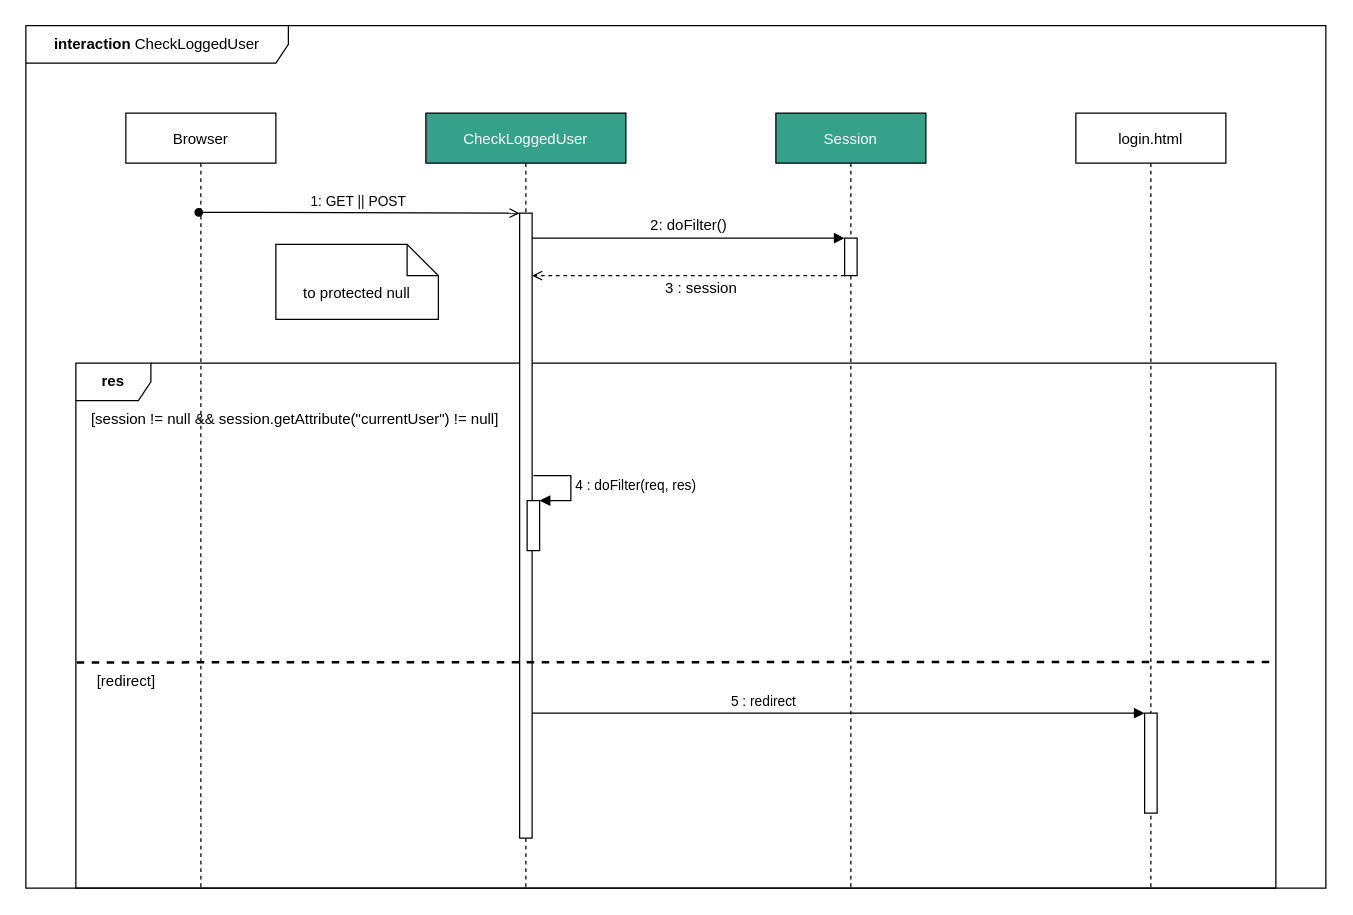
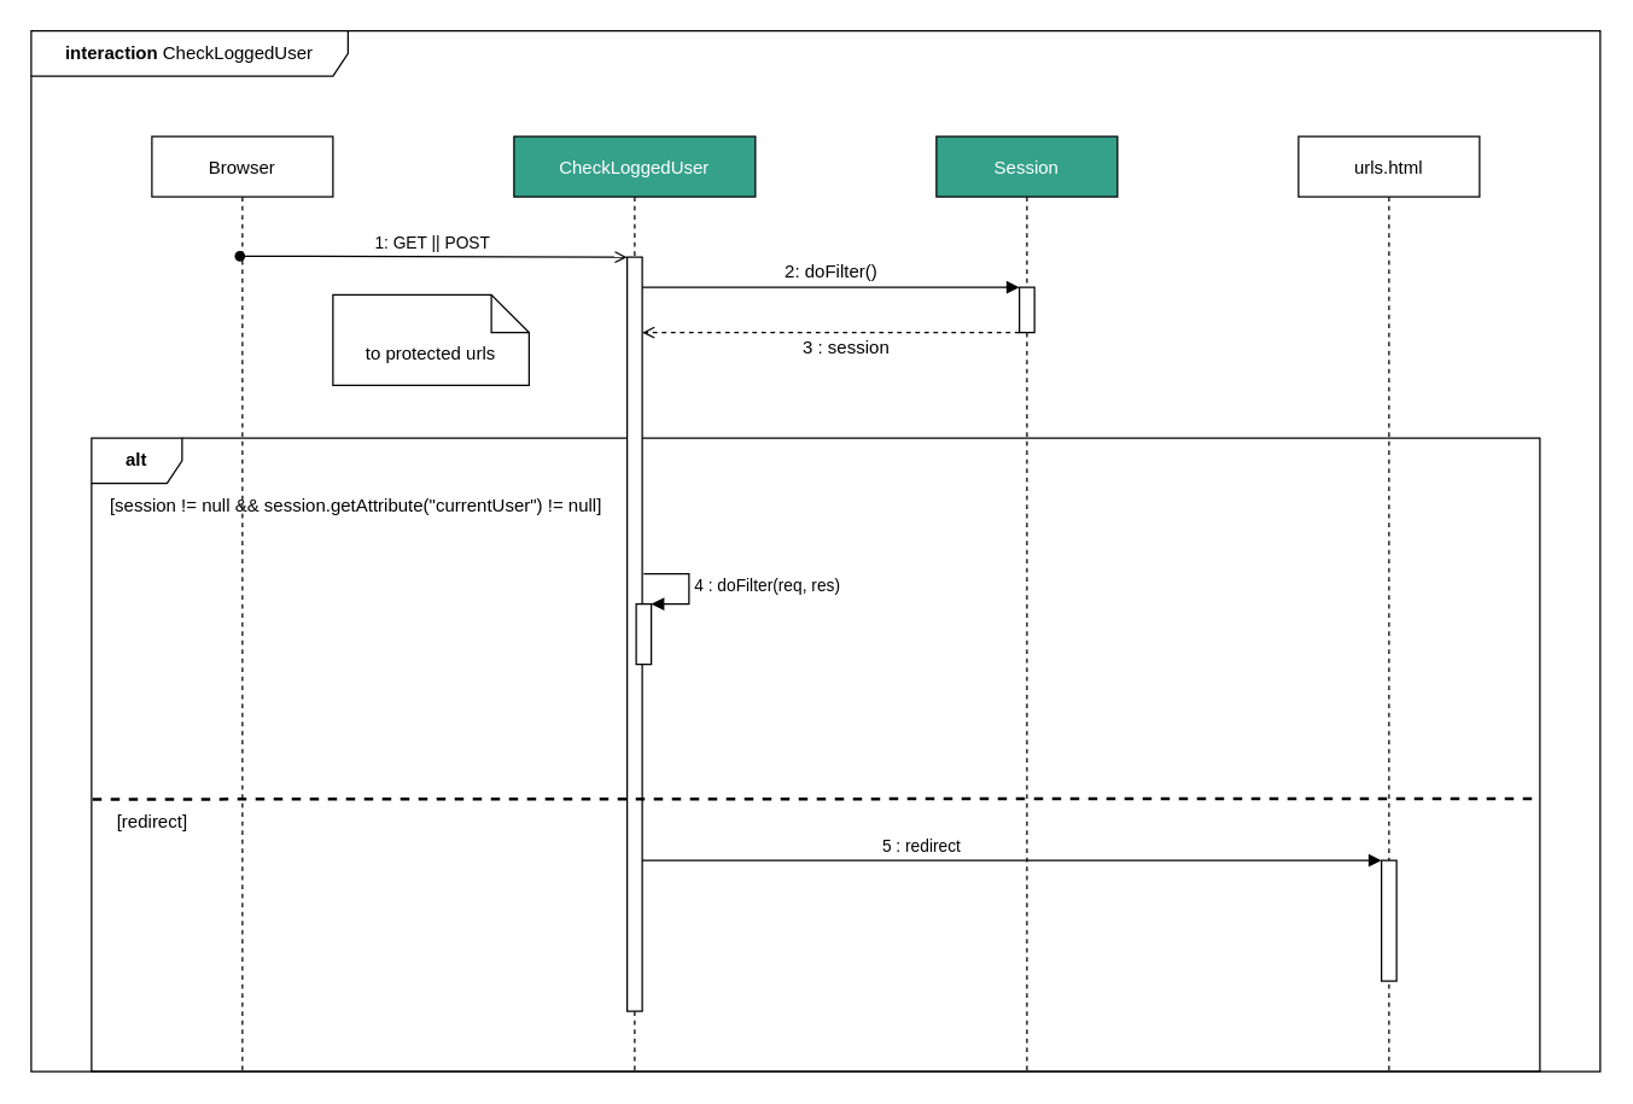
  <mxCell id="0" />
  <mxCell id="1" parent="0" />
  <mxCell id="2" value="&lt;b&gt;interaction&lt;/b&gt; CheckLoggedUser" style="shape=umlFrame;whiteSpace=wrap;html=1;width=210;height=30;" parent="1" vertex="1"><mxGeometry x="20" y="20" width="1040" height="690" as="geometry" /></mxCell>
- <mxCell id="3" value="&lt;b&gt;res&lt;/b&gt;" style="shape=umlFrame;whiteSpace=wrap;html=1;" parent="1" vertex="1"><mxGeometry x="60" y="290" width="960" height="420" as="geometry" /></mxCell>
+ <mxCell id="3" value="&lt;b&gt;alt&lt;/b&gt;" style="shape=umlFrame;whiteSpace=wrap;html=1;" parent="1" vertex="1"><mxGeometry x="60" y="290" width="960" height="420" as="geometry" /></mxCell>
  <mxCell id="4" value="Browser" style="shape=umlLifeline;perimeter=lifelinePerimeter;container=1;collapsible=0;recursiveResize=0;rounded=0;shadow=0;strokeWidth=1;" parent="1" vertex="1"><mxGeometry x="100" y="90" width="120" height="620" as="geometry" /></mxCell>
  <mxCell id="5" value="[redirect]" style="text;html=1;align=center;verticalAlign=middle;resizable=0;points=[];autosize=1;strokeColor=none;fillColor=none;" parent="4" vertex="1"><mxGeometry x="-40" y="440" width="80" height="30" as="geometry" /></mxCell>
  <mxCell id="6" value="CheckLoggedUser" style="shape=umlLifeline;perimeter=lifelinePerimeter;container=1;collapsible=0;recursiveResize=0;rounded=0;shadow=0;strokeWidth=1;fillColor=#35A18B;fontColor=#FFFFFF;" parent="1" vertex="1"><mxGeometry x="340" y="90" width="160" height="620" as="geometry" /></mxCell>
  <mxCell id="7" value="" style="points=[];perimeter=orthogonalPerimeter;rounded=0;shadow=0;strokeWidth=1;" parent="6" vertex="1"><mxGeometry x="75" y="80" width="10" height="500" as="geometry" /></mxCell>
  <mxCell id="8" value="" style="html=1;points=[];perimeter=orthogonalPerimeter;" parent="6" vertex="1"><mxGeometry x="81" y="310" width="10" height="40" as="geometry" /></mxCell>
  <mxCell id="9" value="4 : doFilter(req, res)" style="edgeStyle=orthogonalEdgeStyle;html=1;align=left;spacingLeft=2;endArrow=block;rounded=0;entryX=1;entryY=0;" parent="6" target="8" edge="1"><mxGeometry relative="1" as="geometry"><mxPoint x="86" y="290" as="sourcePoint" /><Array as="points"><mxPoint x="116" y="290" /></Array></mxGeometry></mxCell>
  <mxCell id="10" value="1: GET || POST" style="verticalAlign=bottom;endArrow=open;entryX=0;entryY=0;shadow=0;strokeWidth=1;startArrow=oval;startFill=1;endFill=0;exitX=0.486;exitY=0.128;exitDx=0;exitDy=0;exitPerimeter=0;" parent="1" source="4" target="7" edge="1"><mxGeometry relative="1" as="geometry"><mxPoint x="165" y="170" as="sourcePoint" /></mxGeometry></mxCell>
  <mxCell id="11" value="Session" style="shape=umlLifeline;perimeter=lifelinePerimeter;container=1;collapsible=0;recursiveResize=0;rounded=0;shadow=0;strokeWidth=1;fillColor=#35A18B;fontColor=#FFFFFF;" parent="1" vertex="1"><mxGeometry x="620" y="90" width="120" height="620" as="geometry" /></mxCell>
  <mxCell id="12" value="" style="points=[];perimeter=orthogonalPerimeter;rounded=0;shadow=0;strokeWidth=1;" parent="11" vertex="1"><mxGeometry x="55" y="100" width="10" height="30" as="geometry" /></mxCell>
  <mxCell id="13" value="" style="edgeStyle=orthogonalEdgeStyle;rounded=0;orthogonalLoop=1;jettySize=auto;html=1;startArrow=none;startFill=0;endArrow=block;endFill=1;" parent="1" source="7" target="12" edge="1"><mxGeometry relative="1" as="geometry"><Array as="points"><mxPoint x="480" y="190" /><mxPoint x="480" y="190" /></Array></mxGeometry></mxCell>
  <mxCell id="14" value="2: doFilter()" style="text;html=1;align=center;verticalAlign=middle;resizable=0;points=[];autosize=1;strokeColor=none;fillColor=none;" parent="1" vertex="1"><mxGeometry x="500" y="165" width="100" height="30" as="geometry" /></mxCell>
  <mxCell id="15" value="" style="rounded=0;orthogonalLoop=1;jettySize=auto;html=1;startArrow=none;startFill=0;endArrow=open;endFill=0;dashed=1;" parent="1" source="12" target="7" edge="1"><mxGeometry relative="1" as="geometry"><Array as="points"><mxPoint x="570" y="220" /></Array></mxGeometry></mxCell>
  <mxCell id="16" value="3 : session" style="text;html=1;align=center;verticalAlign=middle;resizable=0;points=[];autosize=1;strokeColor=none;fillColor=none;" parent="1" vertex="1"><mxGeometry x="520" y="215" width="80" height="30" as="geometry" /></mxCell>
  <mxCell id="17" value="[session != null &amp;amp;&amp;amp; session.getAttribute(&quot;currentUser&quot;) != null]" style="text;html=1;align=center;verticalAlign=middle;resizable=0;points=[];autosize=1;strokeColor=none;fillColor=none;" parent="1" vertex="1"><mxGeometry x="60" y="320" width="350" height="30" as="geometry" /></mxCell>
  <mxCell id="18" value="" style="endArrow=none;dashed=1;html=1;strokeWidth=2;rounded=0;exitX=0.001;exitY=0.328;exitDx=0;exitDy=0;exitPerimeter=0;" parent="1" edge="1"><mxGeometry width="50" height="50" relative="1" as="geometry"><mxPoint x="60.68" y="529.44" as="sourcePoint" /><mxPoint x="1020" y="529" as="targetPoint" /></mxGeometry></mxCell>
- <mxCell id="19" value="login.html" style="shape=umlLifeline;perimeter=lifelinePerimeter;container=1;collapsible=0;recursiveResize=0;rounded=0;shadow=0;strokeWidth=1;" parent="1" vertex="1"><mxGeometry x="860" y="90" width="120" height="620" as="geometry" /></mxCell>
+ <mxCell id="19" value="urls.html" style="shape=umlLifeline;perimeter=lifelinePerimeter;container=1;collapsible=0;recursiveResize=0;rounded=0;shadow=0;strokeWidth=1;" parent="1" vertex="1"><mxGeometry x="860" y="90" width="120" height="620" as="geometry" /></mxCell>
  <mxCell id="20" value="" style="points=[];perimeter=orthogonalPerimeter;rounded=0;shadow=0;strokeWidth=1;" parent="19" vertex="1"><mxGeometry x="55" y="480" width="10" height="80" as="geometry" /></mxCell>
- <mxCell id="21" value="to protected null" style="shape=note2;boundedLbl=1;whiteSpace=wrap;html=1;size=25;verticalAlign=top;align=center;" parent="1" vertex="1"><mxGeometry x="220" y="195" width="130" height="60" as="geometry" /></mxCell>
+ <mxCell id="21" value="to protected urls" style="shape=note2;boundedLbl=1;whiteSpace=wrap;html=1;size=25;verticalAlign=top;align=center;" parent="1" vertex="1"><mxGeometry x="220" y="195" width="130" height="60" as="geometry" /></mxCell>
  <mxCell id="22" value="5 : redirect" style="html=1;verticalAlign=bottom;endArrow=block;rounded=0;" parent="1" source="7" target="20" edge="1"><mxGeometry x="-0.245" width="80" relative="1" as="geometry"><mxPoint x="490" y="460" as="sourcePoint" /><mxPoint x="570" y="460" as="targetPoint" /><mxPoint as="offset" /></mxGeometry></mxCell>
